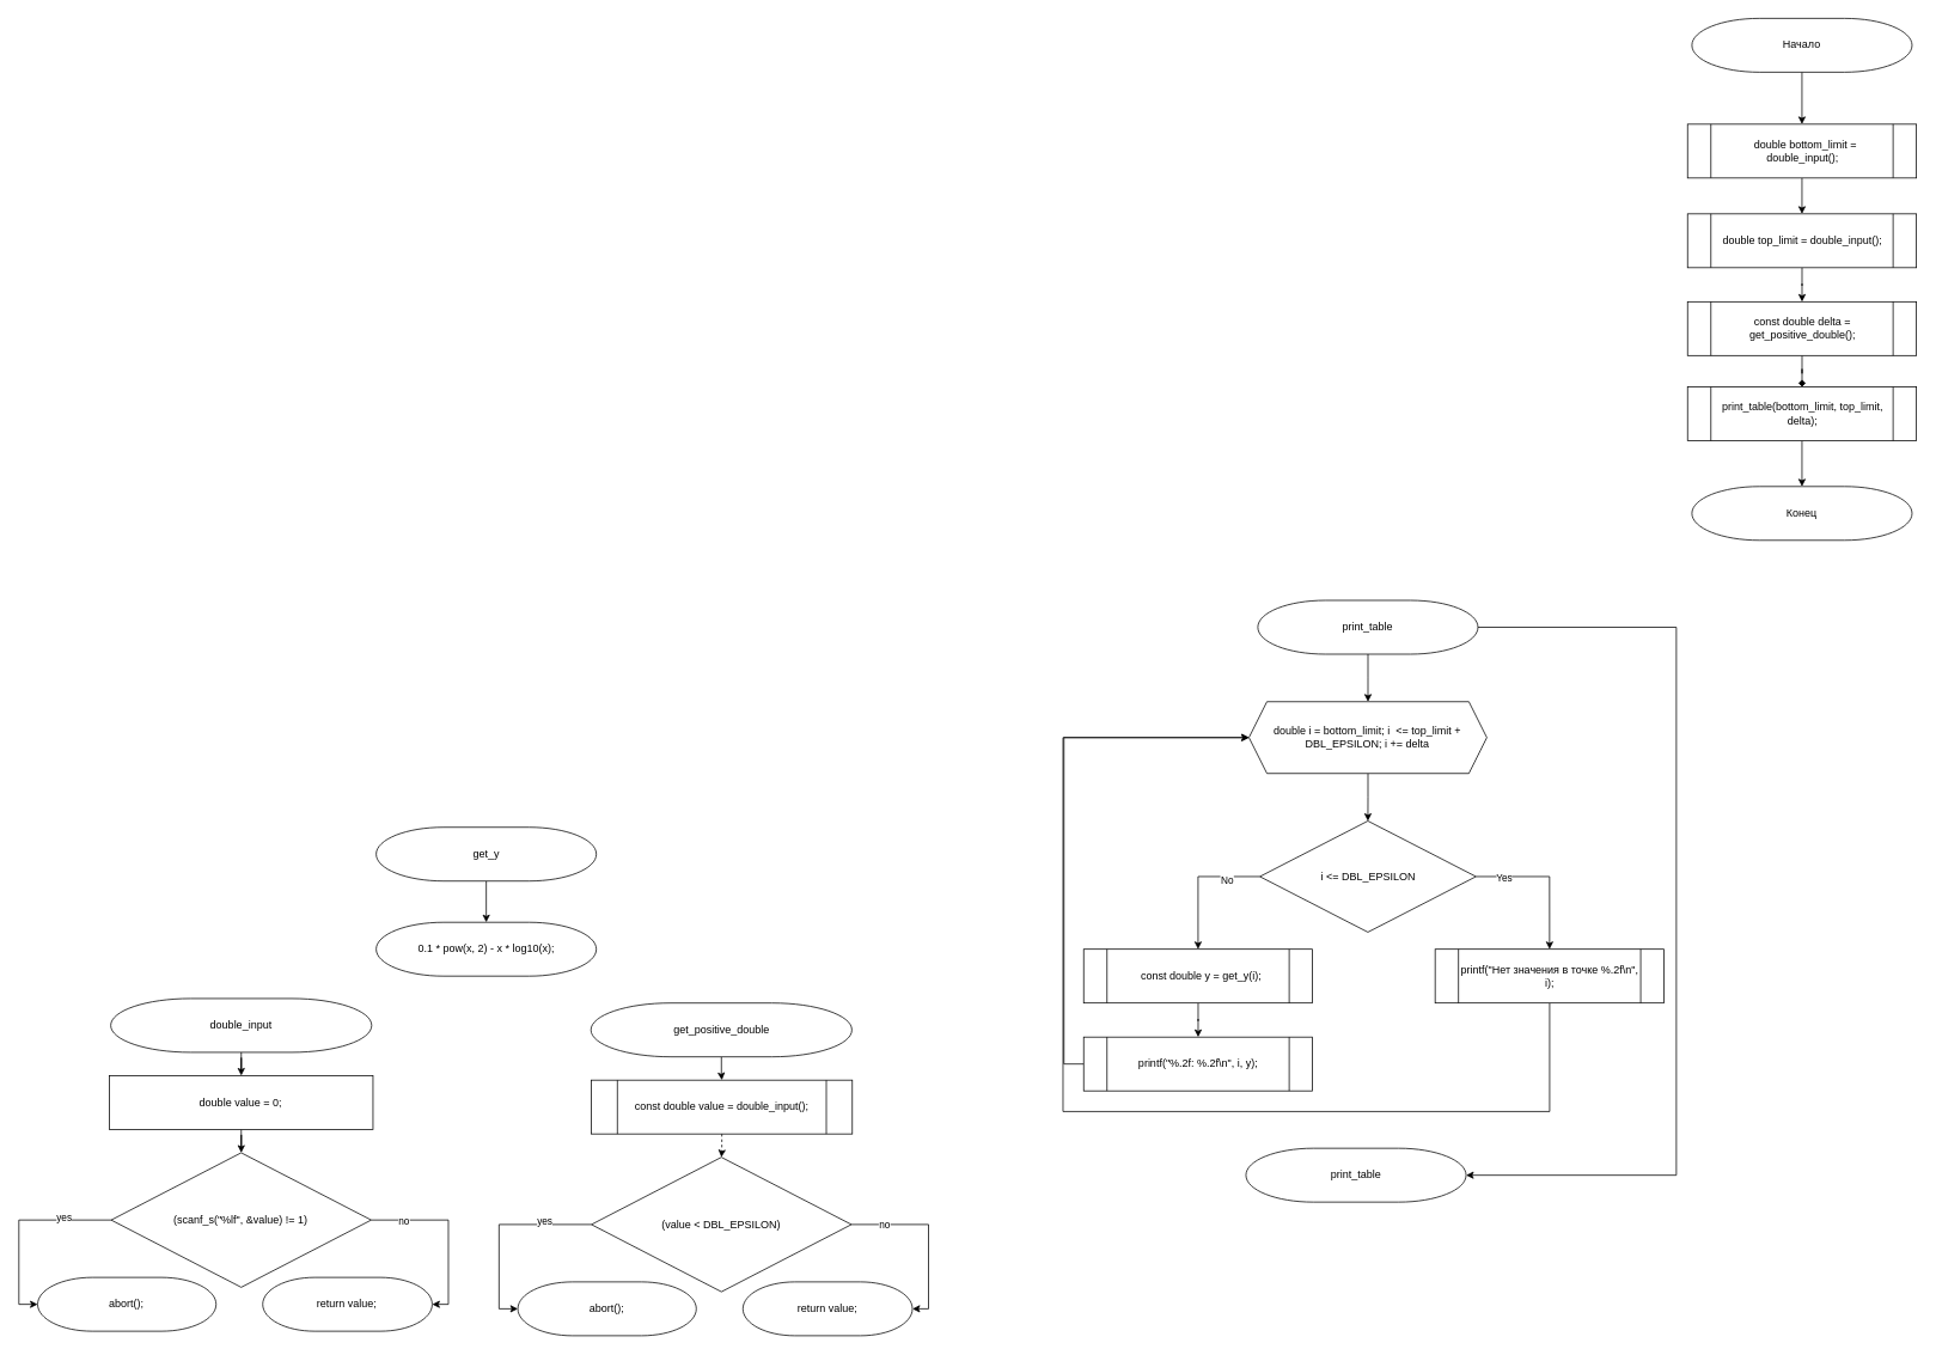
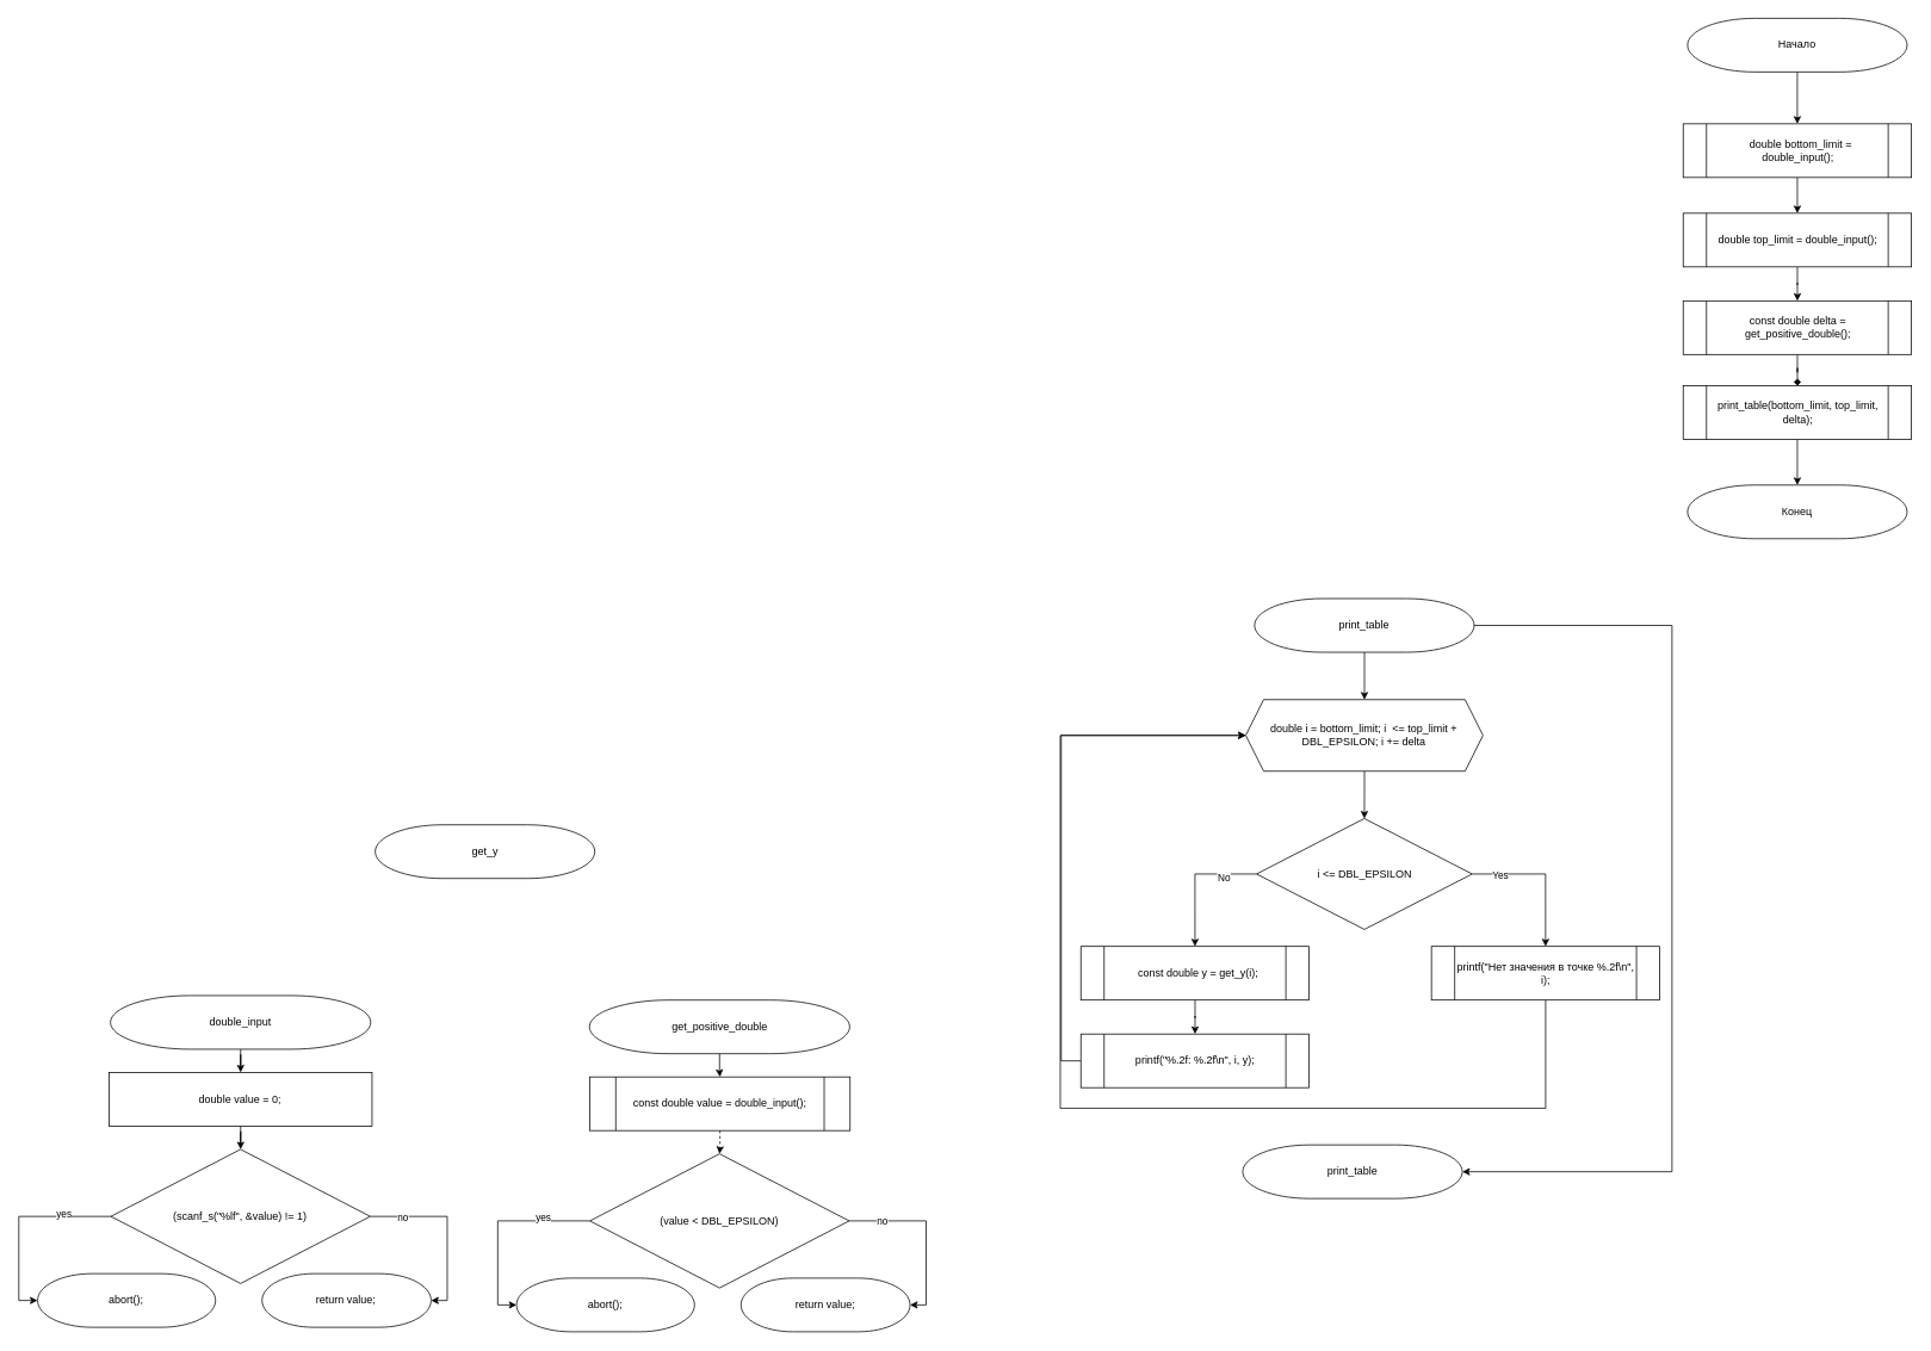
  <mxCell id="0" />
  <mxCell id="1" parent="0" />
  <mxCell id="2" value="" style="edgeStyle=orthogonalEdgeStyle;rounded=0;orthogonalLoop=1;jettySize=auto;html=1;" parent="1" source="3" target="5" edge="1"><mxGeometry relative="1" as="geometry" /></mxCell>
  <mxCell id="3" value="Начало" style="strokeWidth=1;html=1;shape=mxgraph.flowchart.terminator;whiteSpace=wrap;" parent="1" vertex="1"><mxGeometry x="1886.37" y="20" width="245.5" height="60" as="geometry" /></mxCell>
  <mxCell id="4" value="" style="edgeStyle=orthogonalEdgeStyle;rounded=0;orthogonalLoop=1;jettySize=auto;html=1;" parent="1" source="5" target="7" edge="1"><mxGeometry relative="1" as="geometry" /></mxCell>
  <mxCell id="5" value="&amp;nbsp; double bottom_limit = double_input();" style="shape=process;whiteSpace=wrap;html=1;backgroundOutline=1;" parent="1" vertex="1"><mxGeometry x="1881.5" y="138" width="255.25" height="60" as="geometry" /></mxCell>
  <mxCell id="6" value="" style="edgeStyle=orthogonalEdgeStyle;rounded=0;orthogonalLoop=1;jettySize=auto;html=1;" parent="1" source="7" target="9" edge="1"><mxGeometry relative="1" as="geometry" /></mxCell>
  <mxCell id="7" value="double top_limit = double_input();" style="shape=process;whiteSpace=wrap;html=1;backgroundOutline=1;" parent="1" vertex="1"><mxGeometry x="1881.5" y="238" width="255.25" height="60" as="geometry" /></mxCell>
  <mxCell id="8" value="" style="edgeStyle=orthogonalEdgeStyle;rounded=0;orthogonalLoop=1;jettySize=auto;html=1;endArrow=diamond;" parent="1" source="9" target="11" edge="1"><mxGeometry relative="1" as="geometry" /></mxCell>
  <mxCell id="9" value="const double delta = get_positive_double();" style="shape=process;whiteSpace=wrap;html=1;backgroundOutline=1;" parent="1" vertex="1"><mxGeometry x="1881.5" y="336" width="255.25" height="60" as="geometry" /></mxCell>
  <mxCell id="10" value="" style="edgeStyle=orthogonalEdgeStyle;rounded=0;orthogonalLoop=1;jettySize=auto;html=1;" parent="1" source="11" target="12" edge="1"><mxGeometry relative="1" as="geometry" /></mxCell>
  <mxCell id="11" value="print_table(bottom_limit, top_limit, delta);" style="shape=process;whiteSpace=wrap;html=1;backgroundOutline=1;" parent="1" vertex="1"><mxGeometry x="1881.5" y="431" width="255.25" height="60" as="geometry" /></mxCell>
  <mxCell id="12" value="Конец" style="strokeWidth=1;html=1;shape=mxgraph.flowchart.terminator;whiteSpace=wrap;" parent="1" vertex="1"><mxGeometry x="1886.37" y="542" width="245.5" height="60" as="geometry" /></mxCell>
  <mxCell id="13" value="" style="edgeStyle=orthogonalEdgeStyle;rounded=0;orthogonalLoop=1;jettySize=auto;html=1;" parent="1" source="14" target="16" edge="1"><mxGeometry relative="1" as="geometry" /></mxCell>
  <mxCell id="14" value="print_table" style="strokeWidth=1;html=1;shape=mxgraph.flowchart.terminator;whiteSpace=wrap;" parent="1" vertex="1"><mxGeometry x="1402.25" y="669" width="245.5" height="60" as="geometry" /></mxCell>
  <mxCell id="15" value="" style="edgeStyle=orthogonalEdgeStyle;rounded=0;orthogonalLoop=1;jettySize=auto;html=1;" parent="1" source="16" target="21" edge="1"><mxGeometry relative="1" as="geometry" /></mxCell>
  <mxCell id="16" value="double i = bottom_limit; i&amp;nbsp; &amp;lt;= top_limit + DBL_EPSILON; i += delta" style="shape=hexagon;perimeter=hexagonPerimeter2;whiteSpace=wrap;html=1;fixedSize=1;" parent="1" vertex="1"><mxGeometry x="1392.38" y="782" width="265.25" height="80" as="geometry" /></mxCell>
  <mxCell id="17" style="edgeStyle=orthogonalEdgeStyle;rounded=0;orthogonalLoop=1;jettySize=auto;html=1;entryX=0.5;entryY=0;entryDx=0;entryDy=0;" parent="1" source="21" target="23" edge="1"><mxGeometry relative="1" as="geometry"><Array as="points"><mxPoint x="1728" y="977" /></Array></mxGeometry></mxCell>
  <mxCell id="18" value="Yes" style="edgeLabel;html=1;align=center;verticalAlign=middle;resizable=0;points=[];" parent="17" vertex="1" connectable="0"><mxGeometry x="-0.617" y="-1" relative="1" as="geometry"><mxPoint as="offset" /></mxGeometry></mxCell>
  <mxCell id="19" style="edgeStyle=orthogonalEdgeStyle;rounded=0;orthogonalLoop=1;jettySize=auto;html=1;entryX=0.5;entryY=0;entryDx=0;entryDy=0;" parent="1" source="21" target="25" edge="1"><mxGeometry relative="1" as="geometry"><mxPoint x="1313.762" y="1049.429" as="targetPoint" /><Array as="points"><mxPoint x="1336" y="977" /></Array></mxGeometry></mxCell>
  <mxCell id="20" value="No" style="edgeLabel;html=1;align=center;verticalAlign=middle;resizable=0;points=[];" parent="19" vertex="1" connectable="0"><mxGeometry x="-0.5" y="3" relative="1" as="geometry"><mxPoint as="offset" /></mxGeometry></mxCell>
  <mxCell id="21" value="i &amp;lt;= DBL_EPSILON" style="rhombus;whiteSpace=wrap;html=1;" parent="1" vertex="1"><mxGeometry x="1404.5" y="915" width="241" height="124" as="geometry" /></mxCell>
  <mxCell id="22" style="edgeStyle=orthogonalEdgeStyle;rounded=0;orthogonalLoop=1;jettySize=auto;html=1;entryX=0;entryY=0.5;entryDx=0;entryDy=0;" edge="1" parent="1" source="23" target="16"><mxGeometry relative="1" as="geometry"><Array as="points"><mxPoint x="1728" y="1239" /><mxPoint x="1185" y="1239" /><mxPoint x="1185" y="822" /></Array></mxGeometry></mxCell>
  <mxCell id="23" value="printf(&quot;Нет значения в точке %.2f\n&quot;, i);" style="shape=process;whiteSpace=wrap;html=1;backgroundOutline=1;" parent="1" vertex="1"><mxGeometry x="1600" y="1058" width="255.25" height="60" as="geometry" /></mxCell>
  <mxCell id="24" value="" style="edgeStyle=orthogonalEdgeStyle;rounded=0;orthogonalLoop=1;jettySize=auto;html=1;" parent="1" source="25" target="27" edge="1"><mxGeometry relative="1" as="geometry" /></mxCell>
  <mxCell id="25" value="&amp;nbsp; const double y = get_y(i);" style="shape=process;whiteSpace=wrap;html=1;backgroundOutline=1;" parent="1" vertex="1"><mxGeometry x="1208" y="1058" width="255.25" height="60" as="geometry" /></mxCell>
  <mxCell id="26" style="edgeStyle=orthogonalEdgeStyle;rounded=0;orthogonalLoop=1;jettySize=auto;html=1;entryX=0;entryY=0.5;entryDx=0;entryDy=0;" edge="1" parent="1" source="27" target="16"><mxGeometry relative="1" as="geometry"><Array as="points"><mxPoint x="1186" y="1186" /><mxPoint x="1186" y="822" /></Array></mxGeometry></mxCell>
  <mxCell id="27" value="printf(&quot;%.2f: %.2f\n&quot;, i, y);" style="shape=process;whiteSpace=wrap;html=1;backgroundOutline=1;" parent="1" vertex="1"><mxGeometry x="1208" y="1156" width="255.25" height="60" as="geometry" /></mxCell>
- <mxCell id="28" value="" style="edgeStyle=orthogonalEdgeStyle;rounded=0;orthogonalLoop=1;jettySize=auto;html=1;" parent="1" source="29" target="30" edge="1"><mxGeometry relative="1" as="geometry" /></mxCell>
  <mxCell id="29" value="get_y" style="strokeWidth=1;html=1;shape=mxgraph.flowchart.terminator;whiteSpace=wrap;" parent="1" vertex="1"><mxGeometry x="419" y="922" width="245.5" height="60" as="geometry" /></mxCell>
- <mxCell id="30" value="0.1 * pow(x, 2) - x * log10(x);" style="strokeWidth=1;html=1;shape=mxgraph.flowchart.terminator;whiteSpace=wrap;" parent="1" vertex="1"><mxGeometry x="419" y="1028" width="245.5" height="60" as="geometry" /></mxCell>
  <mxCell id="31" style="edgeStyle=orthogonalEdgeStyle;rounded=0;orthogonalLoop=1;jettySize=auto;html=1;entryX=1;entryY=0.5;entryDx=0;entryDy=0;exitX=1;exitY=0.5;exitDx=0;exitDy=0;entryPerimeter=0;" parent="1" source="35" target="39" edge="1"><mxGeometry relative="1" as="geometry"><mxPoint x="406.95" y="1366" as="sourcePoint" /><mxPoint x="476.95" y="1546" as="targetPoint" /><Array as="points"><mxPoint x="499.45" y="1360" /><mxPoint x="499.45" y="1454" /></Array></mxGeometry></mxCell>
  <mxCell id="32" value="no" style="edgeLabel;html=1;align=center;verticalAlign=middle;resizable=0;points=[];" parent="31" vertex="1" connectable="0"><mxGeometry x="-0.638" relative="1" as="geometry"><mxPoint as="offset" /></mxGeometry></mxCell>
  <mxCell id="33" style="edgeStyle=orthogonalEdgeStyle;rounded=0;orthogonalLoop=1;jettySize=auto;html=1;entryX=0;entryY=0.5;entryDx=0;entryDy=0;exitX=0;exitY=0.5;exitDx=0;exitDy=0;entryPerimeter=0;" parent="1" source="35" target="38" edge="1"><mxGeometry relative="1" as="geometry"><mxPoint x="126.95" y="1366" as="sourcePoint" /><mxPoint x="51.95" y="1546" as="targetPoint" /><Array as="points"><mxPoint x="20.45" y="1360" /><mxPoint x="20.45" y="1454" /></Array></mxGeometry></mxCell>
  <mxCell id="34" value="yes" style="edgeLabel;html=1;align=center;verticalAlign=middle;resizable=0;points=[];" parent="33" vertex="1" connectable="0"><mxGeometry x="-0.517" y="-4" relative="1" as="geometry"><mxPoint as="offset" /></mxGeometry></mxCell>
  <mxCell id="35" value="(scanf_s(&quot;%lf&quot;, &amp;amp;value) != 1)" style="rhombus;whiteSpace=wrap;html=1;" parent="1" vertex="1"><mxGeometry x="123.45" y="1285" width="290" height="150" as="geometry" /></mxCell>
  <mxCell id="36" value="" style="edgeStyle=orthogonalEdgeStyle;rounded=0;orthogonalLoop=1;jettySize=auto;html=1;" parent="1" source="37" target="41" edge="1"><mxGeometry relative="1" as="geometry" /></mxCell>
  <mxCell id="37" value="&lt;div style=&quot;background-color: rgb(255, 255, 255);&quot;&gt;&lt;pre style=&quot;&quot;&gt;&lt;font style=&quot;&quot;&gt;&lt;font face=&quot;Helvetica&quot;&gt;&lt;span style=&quot;white-space: normal;&quot;&gt;double_input&lt;/span&gt;&lt;/font&gt;&lt;font face=&quot;JetBrains Mono, monospace&quot; color=&quot;#202020&quot;&gt;&lt;br&gt;&lt;/font&gt;&lt;/font&gt;&lt;/pre&gt;&lt;/div&gt;" style="strokeWidth=1;html=1;shape=mxgraph.flowchart.terminator;whiteSpace=wrap;" parent="1" vertex="1"><mxGeometry x="122.95" y="1113" width="291" height="60" as="geometry" /></mxCell>
  <mxCell id="38" value="&lt;font style=&quot;font-size: 12px;&quot;&gt;abort();&lt;/font&gt;" style="strokeWidth=1;html=1;shape=mxgraph.flowchart.terminator;whiteSpace=wrap;" parent="1" vertex="1"><mxGeometry x="41.45" y="1424" width="199" height="60" as="geometry" /></mxCell>
  <mxCell id="39" value="&lt;font style=&quot;font-size: 12px;&quot;&gt;return value;&lt;/font&gt;" style="strokeWidth=1;html=1;shape=mxgraph.flowchart.terminator;whiteSpace=wrap;" parent="1" vertex="1"><mxGeometry x="292.45" y="1424" width="189" height="60" as="geometry" /></mxCell>
  <mxCell id="40" value="" style="edgeStyle=orthogonalEdgeStyle;rounded=0;orthogonalLoop=1;jettySize=auto;html=1;" parent="1" source="41" target="35" edge="1"><mxGeometry relative="1" as="geometry" /></mxCell>
  <mxCell id="41" value="double value = 0;" style="rounded=0;whiteSpace=wrap;html=1;" parent="1" vertex="1"><mxGeometry x="121.45" y="1199" width="294" height="60" as="geometry" /></mxCell>
  <mxCell id="42" style="edgeStyle=orthogonalEdgeStyle;rounded=0;orthogonalLoop=1;jettySize=auto;html=1;entryX=1;entryY=0.5;entryDx=0;entryDy=0;exitX=1;exitY=0.5;exitDx=0;exitDy=0;entryPerimeter=0;" parent="1" source="46" target="50" edge="1"><mxGeometry relative="1" as="geometry"><mxPoint x="942.5" y="1371" as="sourcePoint" /><mxPoint x="1012.5" y="1551" as="targetPoint" /><Array as="points"><mxPoint x="1035" y="1365" /><mxPoint x="1035" y="1459" /></Array></mxGeometry></mxCell>
  <mxCell id="43" value="no" style="edgeLabel;html=1;align=center;verticalAlign=middle;resizable=0;points=[];" parent="42" vertex="1" connectable="0"><mxGeometry x="-0.638" relative="1" as="geometry"><mxPoint as="offset" /></mxGeometry></mxCell>
  <mxCell id="44" style="edgeStyle=orthogonalEdgeStyle;rounded=0;orthogonalLoop=1;jettySize=auto;html=1;entryX=0;entryY=0.5;entryDx=0;entryDy=0;exitX=0;exitY=0.5;exitDx=0;exitDy=0;entryPerimeter=0;" parent="1" source="46" target="49" edge="1"><mxGeometry relative="1" as="geometry"><mxPoint x="662.5" y="1371" as="sourcePoint" /><mxPoint x="587.5" y="1551" as="targetPoint" /><Array as="points"><mxPoint x="556" y="1365" /><mxPoint x="556" y="1459" /></Array></mxGeometry></mxCell>
  <mxCell id="45" value="yes" style="edgeLabel;html=1;align=center;verticalAlign=middle;resizable=0;points=[];" parent="44" vertex="1" connectable="0"><mxGeometry x="-0.517" y="-4" relative="1" as="geometry"><mxPoint as="offset" /></mxGeometry></mxCell>
  <mxCell id="46" value="(value &amp;lt; DBL_EPSILON)" style="rhombus;whiteSpace=wrap;html=1;" parent="1" vertex="1"><mxGeometry x="659" y="1290" width="290" height="150" as="geometry" /></mxCell>
  <mxCell id="47" value="" style="edgeStyle=orthogonalEdgeStyle;rounded=0;orthogonalLoop=1;jettySize=auto;html=1;" parent="1" source="48" target="52" edge="1"><mxGeometry relative="1" as="geometry" /></mxCell>
  <mxCell id="48" value="&lt;div style=&quot;background-color: rgb(255, 255, 255);&quot;&gt;&lt;pre style=&quot;&quot;&gt;&lt;font style=&quot;&quot;&gt;&lt;font face=&quot;Helvetica&quot;&gt;&lt;span style=&quot;white-space: normal;&quot;&gt;get_positive_double&lt;/span&gt;&lt;/font&gt;&lt;font face=&quot;JetBrains Mono, monospace&quot; color=&quot;#202020&quot;&gt;&lt;br&gt;&lt;/font&gt;&lt;/font&gt;&lt;/pre&gt;&lt;/div&gt;" style="strokeWidth=1;html=1;shape=mxgraph.flowchart.terminator;whiteSpace=wrap;" parent="1" vertex="1"><mxGeometry x="658.5" y="1118" width="291" height="60" as="geometry" /></mxCell>
  <mxCell id="49" value="&lt;font style=&quot;font-size: 12px;&quot;&gt;abort();&lt;/font&gt;" style="strokeWidth=1;html=1;shape=mxgraph.flowchart.terminator;whiteSpace=wrap;" parent="1" vertex="1"><mxGeometry x="577" y="1429" width="199" height="60" as="geometry" /></mxCell>
  <mxCell id="50" value="&lt;font style=&quot;font-size: 12px;&quot;&gt;return value;&lt;/font&gt;" style="strokeWidth=1;html=1;shape=mxgraph.flowchart.terminator;whiteSpace=wrap;" parent="1" vertex="1"><mxGeometry x="828" y="1429" width="189" height="60" as="geometry" /></mxCell>
  <mxCell id="51" value="" style="edgeStyle=orthogonalEdgeStyle;rounded=0;orthogonalLoop=1;jettySize=auto;html=1;dashed=1;" parent="1" source="52" target="46" edge="1"><mxGeometry relative="1" as="geometry" /></mxCell>
  <mxCell id="52" value="const double value = double_input();" style="shape=process;whiteSpace=wrap;html=1;backgroundOutline=1;" parent="1" vertex="1"><mxGeometry x="659" y="1204" width="291" height="60" as="geometry" /></mxCell>
  <mxCell id="53" value="print_table" style="strokeWidth=1;html=1;shape=mxgraph.flowchart.terminator;whiteSpace=wrap;" vertex="1" parent="1"><mxGeometry x="1389" y="1280" width="245.5" height="60" as="geometry" /></mxCell>
  <mxCell id="54" style="edgeStyle=orthogonalEdgeStyle;rounded=0;orthogonalLoop=1;jettySize=auto;html=1;entryX=1;entryY=0.5;entryDx=0;entryDy=0;entryPerimeter=0;" edge="1" parent="1" source="14" target="53"><mxGeometry relative="1" as="geometry"><Array as="points"><mxPoint x="1869" y="699" /><mxPoint x="1869" y="1310" /></Array></mxGeometry></mxCell>
